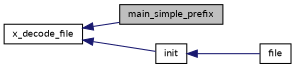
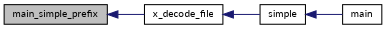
  digraph {
    fontname=Lato
    rankdir=LR
    node [color=black fillcolor=white fontname=Lato fontsize=10 shape=record style=filled]
    edge [color=midnightblue dir=back fontname=Lato fontsize=10 labelfontname=Helvetica labelfontsize=10 style=solid]
    n1 [fillcolor=grey75 fontcolor=black height=0.2 label=main_simple_prefix width=0.4]
    n2 [height=0.2 label=x_decode_file width=0.4]
-   n3 [height=0.2 label=init width=0.4]
-   n4 [height=0.2 label=file width=0.4]
-   n2 -> n1
+   n3 [height=0.2 label=simple width=0.4]
+   n4 [height=0.2 label=main width=0.4]
+   n1 -> n2
    n2 -> n3
    n3 -> n4
  }
